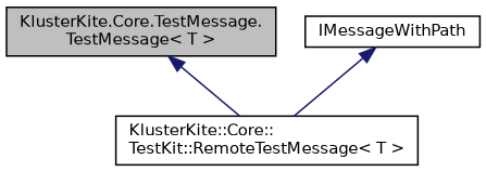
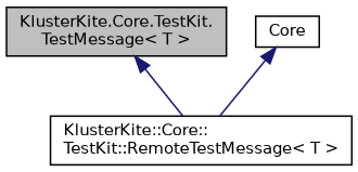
  digraph {
    node [color=black fillcolor=white fontname=Helvetica fontsize=10 shape=record style=filled]
    edge [color=midnightblue dir=back fontname=Helvetica fontsize=10 labelfontname=Helvetica labelfontsize=10 style=solid]
-   n1 [fillcolor=grey75 fontcolor=black height=0.2 label="KlusterKite.Core.TestMessage.\lTestMessage\< T \>" width=0.4]
+   n1 [fillcolor=grey75 fontcolor=black height=0.2 label="KlusterKite.Core.TestKit.\lTestMessage\< T \>" width=0.4]
    n2 [height=0.2 label="KlusterKite::Core::\lTestKit::RemoteTestMessage\< T \>" width=0.4]
-   n3 [height=0.2 label=IMessageWithPath width=0.4]
+   n3 [height=0.2 label=Core width=0.4]
    n1 -> n2
    n3 -> n2
  }
